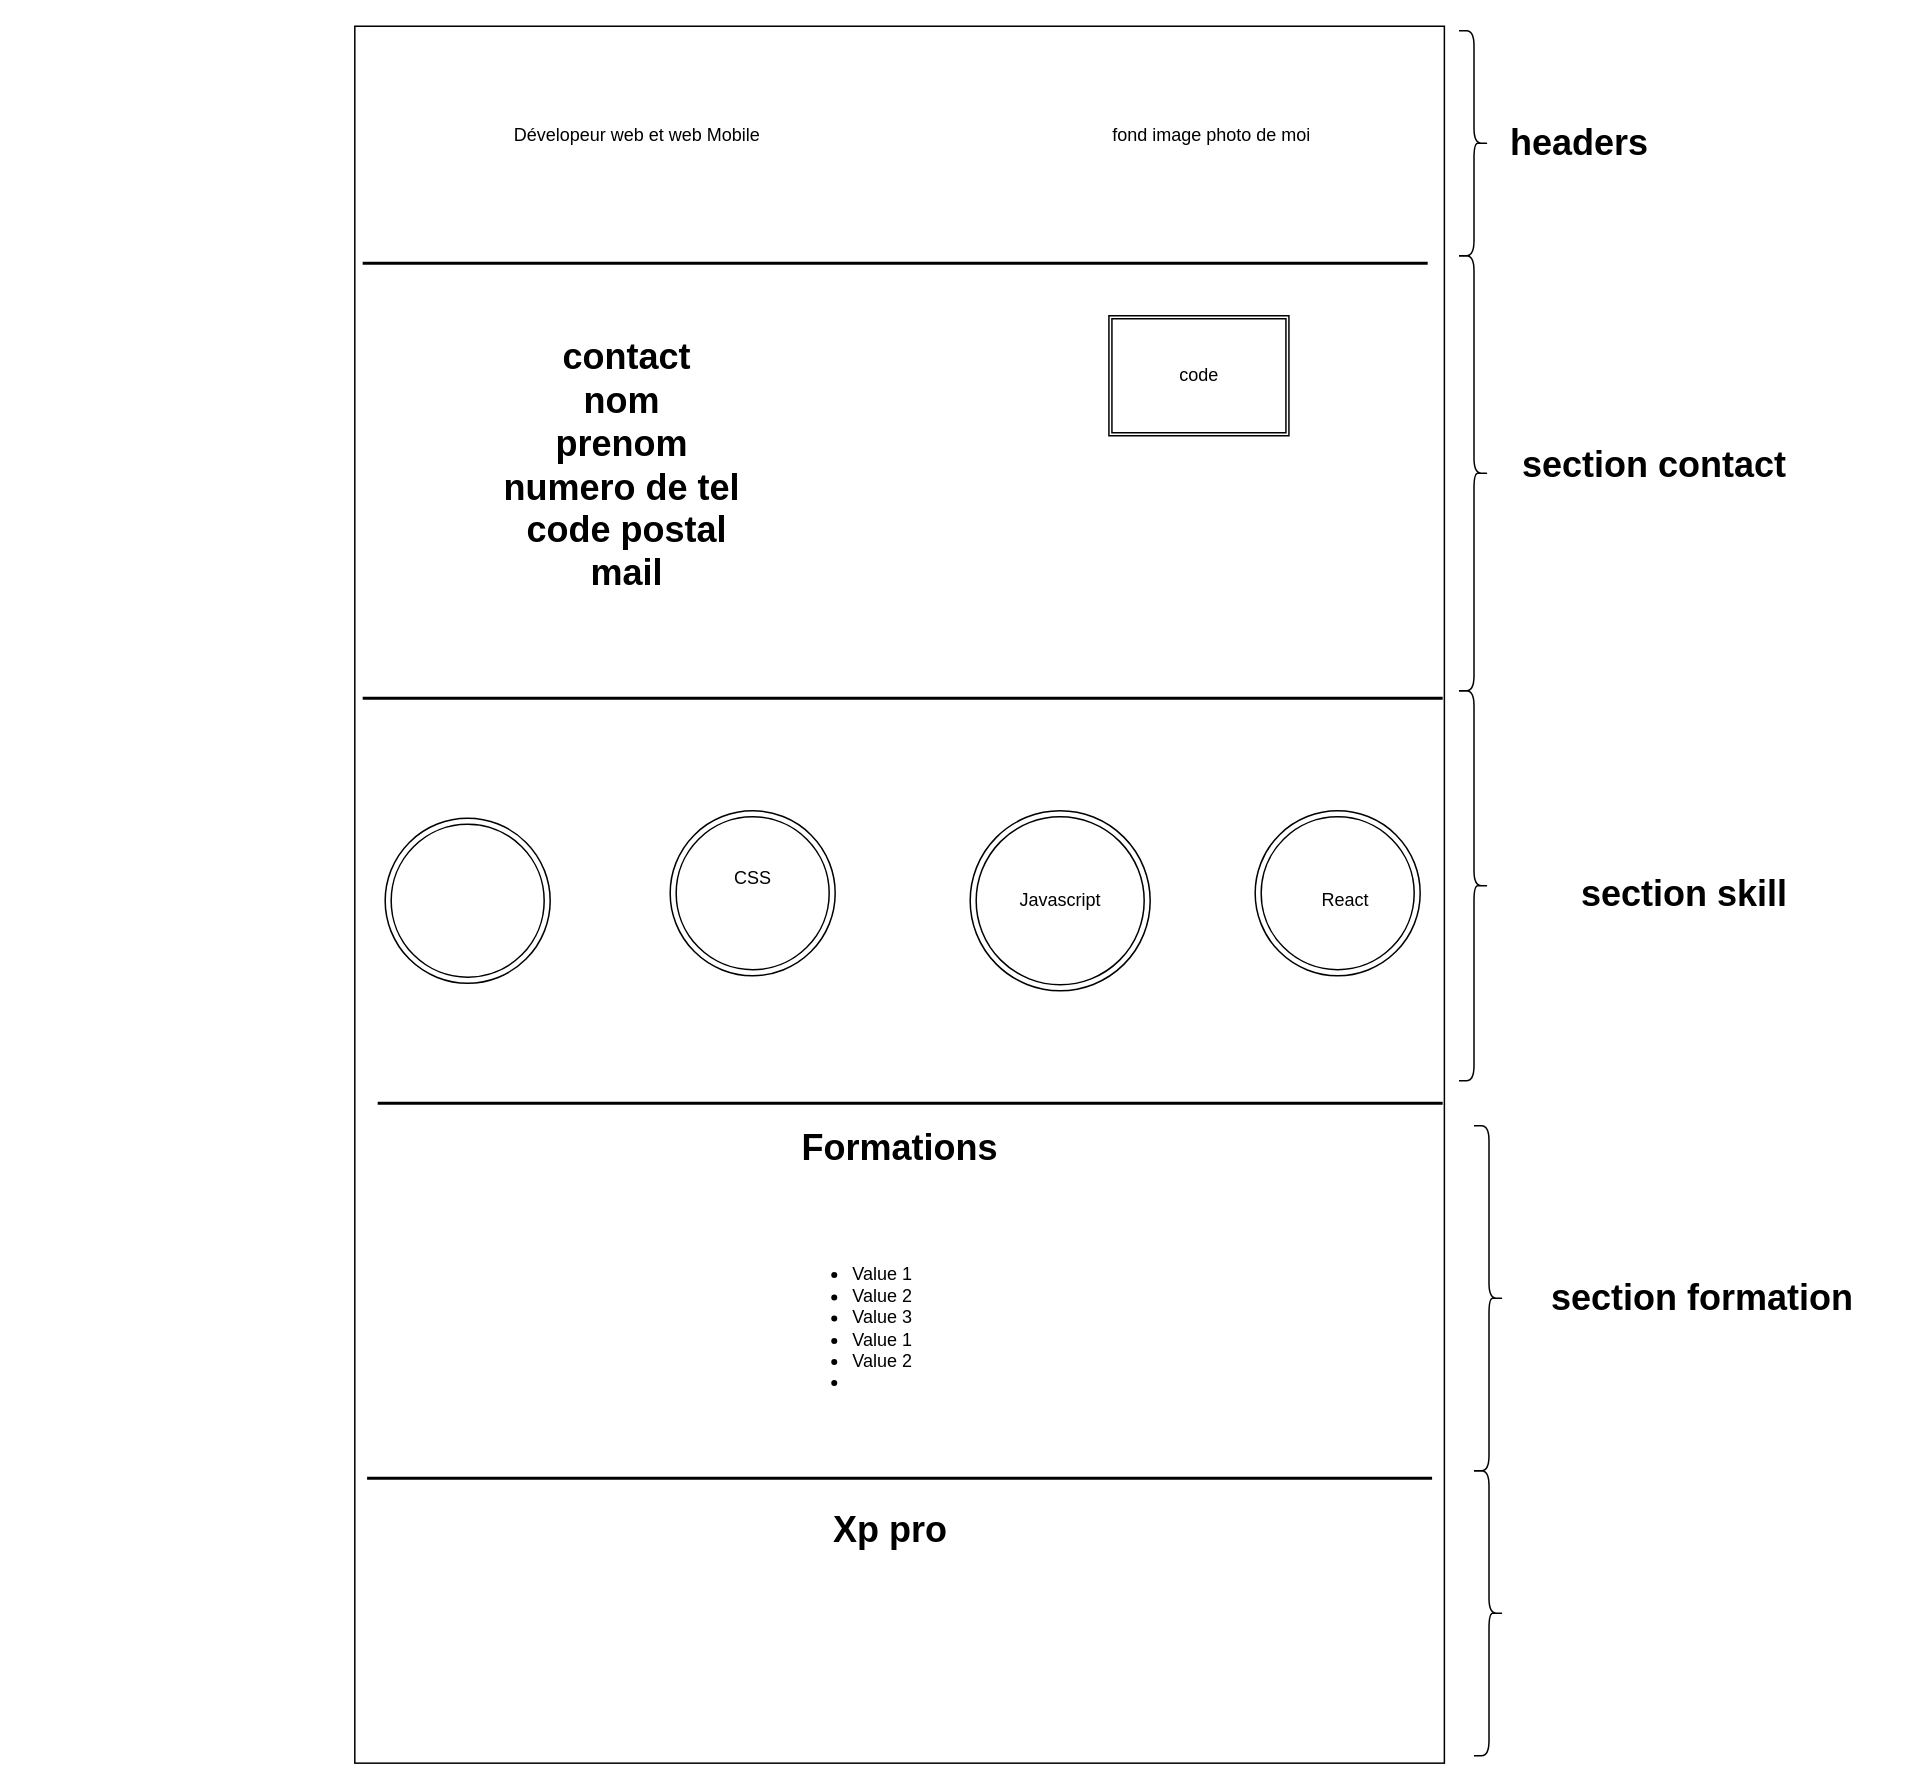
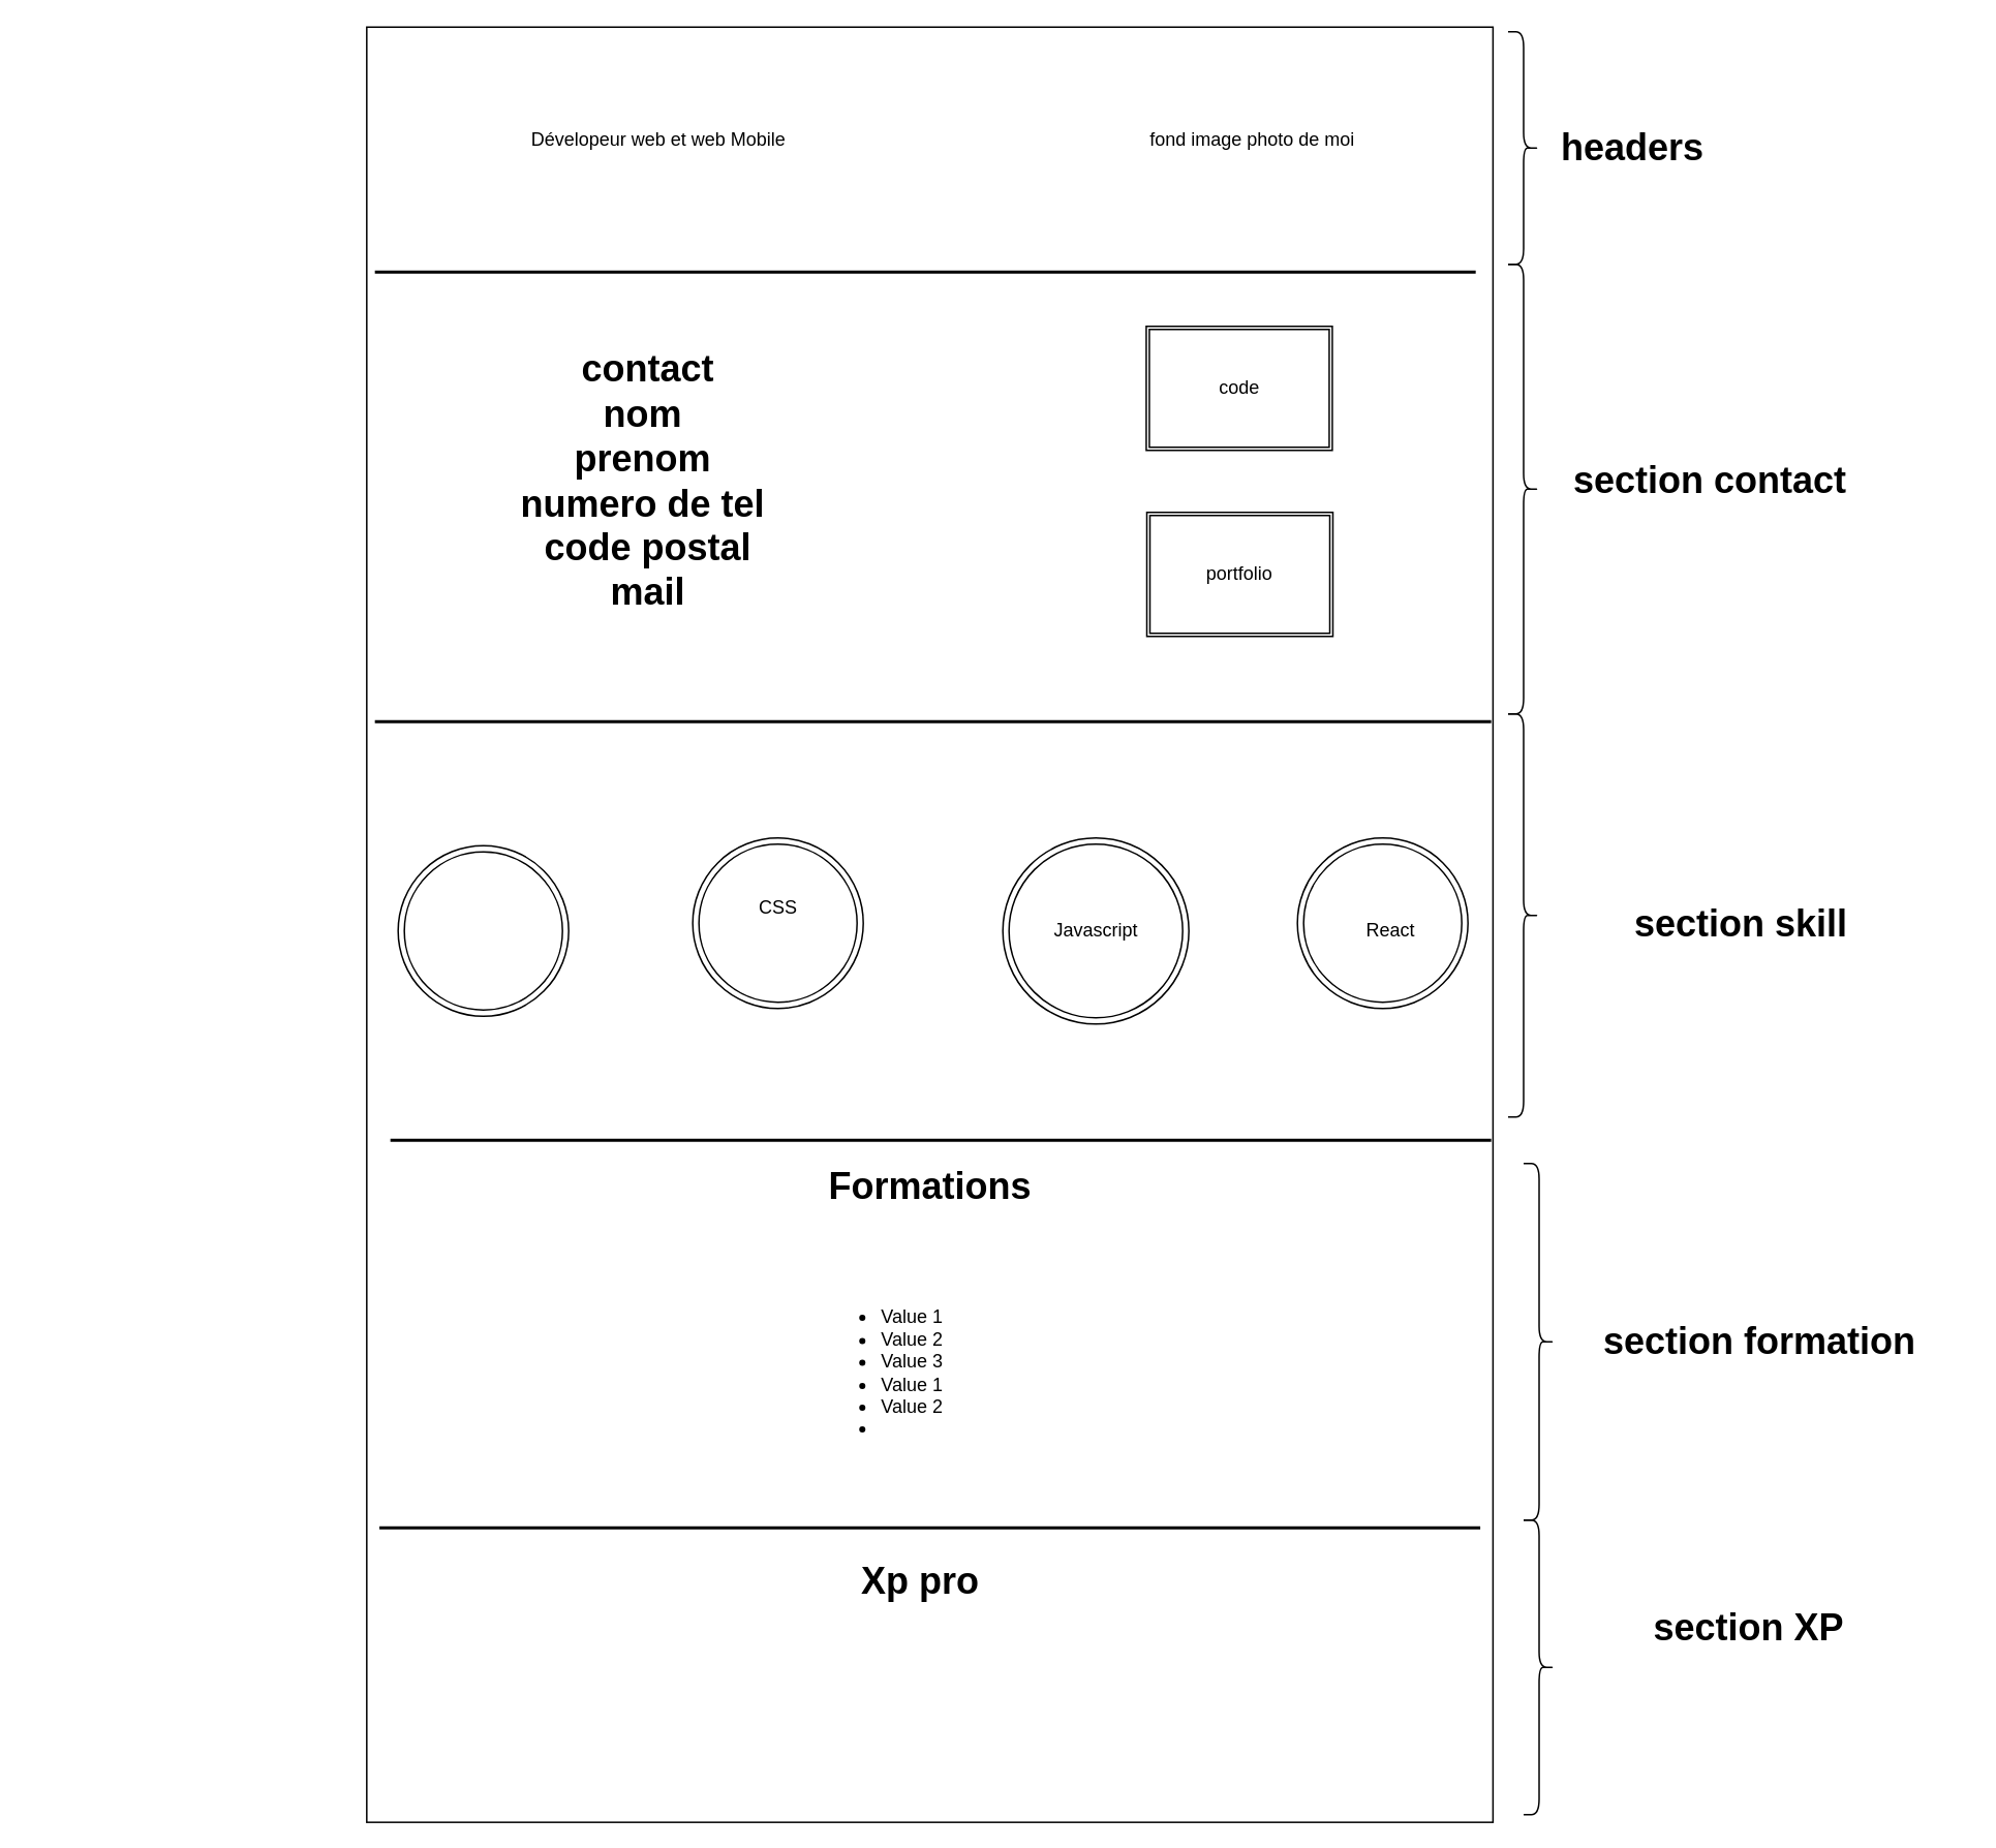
  <mxCell id="0" />
  <mxCell id="1" parent="0" />
  <mxCell id="2" value="" style="rounded=0;whiteSpace=wrap;html=1;rotation=90;" parent="1" vertex="1"><mxGeometry x="20.09" y="232.78" width="1157.94" height="726.37" as="geometry" /></mxCell>
  <mxCell id="3" value="Dévelopeur web et web Mobile&amp;nbsp;" style="text;html=1;strokeColor=none;fillColor=none;align=center;verticalAlign=middle;whiteSpace=wrap;rounded=0;" vertex="1" parent="1"><mxGeometry x="291.12" y="75" width="270" height="30" as="geometry" /></mxCell>
  <mxCell id="4" value="fond image photo de moi&amp;nbsp;&lt;br&gt;" style="text;html=1;strokeColor=none;fillColor=none;align=center;verticalAlign=middle;whiteSpace=wrap;rounded=0;" vertex="1" parent="1"><mxGeometry x="738.62" y="50" width="140" height="80" as="geometry" /></mxCell>
  <mxCell id="5" value="" style="line;strokeWidth=2;html=1;" vertex="1" parent="1"><mxGeometry x="241.12" y="170" width="710" height="10" as="geometry" /></mxCell>
  <mxCell id="6" value="" style="line;strokeWidth=2;html=1;" vertex="1" parent="1"><mxGeometry x="241.12" y="460" width="720" height="10" as="geometry" /></mxCell>
  <mxCell id="7" value="" style="line;strokeWidth=2;html=1;" vertex="1" parent="1"><mxGeometry x="251.12" y="730" width="710" height="10" as="geometry" /></mxCell>
  <mxCell id="8" value="" style="ellipse;shape=doubleEllipse;whiteSpace=wrap;html=1;aspect=fixed;" vertex="1" parent="1"><mxGeometry x="256.12" y="545" width="110" height="110" as="geometry" /></mxCell>
  <mxCell id="9" value="" style="ellipse;shape=doubleEllipse;whiteSpace=wrap;html=1;aspect=fixed;" vertex="1" parent="1"><mxGeometry x="446.12" y="540" width="110" height="110" as="geometry" /></mxCell>
  <mxCell id="10" value="" style="ellipse;shape=doubleEllipse;whiteSpace=wrap;html=1;aspect=fixed;" vertex="1" parent="1"><mxGeometry x="646.12" y="540" width="120" height="120" as="geometry" /></mxCell>
  <mxCell id="11" value="" style="ellipse;shape=doubleEllipse;whiteSpace=wrap;html=1;aspect=fixed;" vertex="1" parent="1"><mxGeometry x="836.12" y="540" width="110" height="110" as="geometry" /></mxCell>
  <mxCell id="12" value="CSS" style="text;html=1;strokeColor=none;fillColor=none;align=center;verticalAlign=middle;whiteSpace=wrap;rounded=0;" vertex="1" parent="1"><mxGeometry x="458.62" y="570" width="85" height="30" as="geometry" /></mxCell>
  <mxCell id="13" value="Javascript" style="text;html=1;strokeColor=none;fillColor=none;align=center;verticalAlign=middle;whiteSpace=wrap;rounded=0;" vertex="1" parent="1"><mxGeometry x="663.62" y="585" width="85" height="30" as="geometry" /></mxCell>
  <mxCell id="14" value="React" style="text;html=1;strokeColor=none;fillColor=none;align=center;verticalAlign=middle;whiteSpace=wrap;rounded=0;" vertex="1" parent="1"><mxGeometry x="853.62" y="585" width="85" height="30" as="geometry" /></mxCell>
  <mxCell id="15" value="&lt;ul&gt;&lt;li&gt;Value 1&lt;/li&gt;&lt;li&gt;Value 2&lt;/li&gt;&lt;li&gt;Value 3&lt;/li&gt;&lt;li style=&quot;border-color: var(--border-color);&quot;&gt;Value 1&lt;/li&gt;&lt;li style=&quot;border-color: var(--border-color);&quot;&gt;Value 2&lt;/li&gt;&lt;li style=&quot;border-color: var(--border-color);&quot;&gt;&lt;br&gt;&lt;/li&gt;&lt;/ul&gt;" style="text;strokeColor=none;fillColor=none;html=1;whiteSpace=wrap;verticalAlign=middle;overflow=hidden;" vertex="1" parent="1"><mxGeometry x="526.12" y="780" width="160" height="210" as="geometry" /></mxCell>
  <mxCell id="16" value="&lt;br&gt;Formations" style="text;strokeColor=none;fillColor=none;html=1;fontSize=24;fontStyle=1;verticalAlign=middle;align=center;" vertex="1" parent="1"><mxGeometry x="519.06" y="720" width="160" height="60" as="geometry" /></mxCell>
  <mxCell id="17" value="Xp pro&amp;nbsp;" style="text;strokeColor=none;fillColor=none;html=1;fontSize=24;fontStyle=1;verticalAlign=middle;align=center;" vertex="1" parent="1"><mxGeometry x="516.12" y="990" width="160" height="60" as="geometry" /></mxCell>
  <mxCell id="18" value="" style="shape=curlyBracket;whiteSpace=wrap;html=1;rounded=1;flipH=1;labelPosition=right;verticalLabelPosition=middle;align=left;verticalAlign=middle;" vertex="1" parent="1"><mxGeometry x="972" y="20" width="20" height="150" as="geometry" /></mxCell>
  <mxCell id="19" value="headers" style="text;strokeColor=none;fillColor=none;html=1;fontSize=24;fontStyle=1;verticalAlign=middle;align=center;" vertex="1" parent="1"><mxGeometry x="1002" y="75" width="100" height="40" as="geometry" /></mxCell>
  <mxCell id="20" value="" style="shape=curlyBracket;whiteSpace=wrap;html=1;rounded=1;flipH=1;labelPosition=right;verticalLabelPosition=middle;align=left;verticalAlign=middle;" vertex="1" parent="1"><mxGeometry x="972" y="170" width="20" height="290" as="geometry" /></mxCell>
  <mxCell id="21" value="section skill" style="text;strokeColor=none;fillColor=none;html=1;fontSize=24;fontStyle=1;verticalAlign=middle;align=center;" vertex="1" parent="1"><mxGeometry x="1002" y="575.96" width="240" height="40" as="geometry" /></mxCell>
  <mxCell id="22" value="" style="shape=curlyBracket;whiteSpace=wrap;html=1;rounded=1;flipH=1;labelPosition=right;verticalLabelPosition=middle;align=left;verticalAlign=middle;" vertex="1" parent="1"><mxGeometry x="972" y="460" width="20" height="260" as="geometry" /></mxCell>
  <mxCell id="23" value="section formation" style="text;strokeColor=none;fillColor=none;html=1;fontSize=24;fontStyle=1;verticalAlign=middle;align=center;" vertex="1" parent="1"><mxGeometry x="1002" y="845" width="263" height="40" as="geometry" /></mxCell>
  <mxCell id="24" value="" style="shape=curlyBracket;whiteSpace=wrap;html=1;rounded=1;flipH=1;labelPosition=right;verticalLabelPosition=middle;align=left;verticalAlign=middle;" vertex="1" parent="1"><mxGeometry x="982" y="750" width="20" height="230" as="geometry" /></mxCell>
+ <mxCell id="25" value="section XP" style="text;strokeColor=none;fillColor=none;html=1;fontSize=24;fontStyle=1;verticalAlign=middle;align=center;" vertex="1" parent="1"><mxGeometry x="1012" y="1030" width="230" height="40" as="geometry" /></mxCell>
  <mxCell id="26" value="" style="line;strokeWidth=2;html=1;" vertex="1" parent="1"><mxGeometry x="244.06" y="980" width="710" height="10" as="geometry" /></mxCell>
  <mxCell id="27" value="" style="shape=curlyBracket;whiteSpace=wrap;html=1;rounded=1;flipH=1;labelPosition=right;verticalLabelPosition=middle;align=left;verticalAlign=middle;" vertex="1" parent="1"><mxGeometry x="982" y="980" width="20" height="190" as="geometry" /></mxCell>
  <mxCell id="28" value="section contact" style="text;strokeColor=none;fillColor=none;html=1;fontSize=24;fontStyle=1;verticalAlign=middle;align=center;" vertex="1" parent="1"><mxGeometry x="982" y="290" width="240" height="40" as="geometry" /></mxCell>
  <mxCell id="29" value="contact&lt;br&gt;nom&amp;nbsp;&lt;br&gt;prenom&amp;nbsp;&lt;br&gt;numero de tel&amp;nbsp;&lt;br&gt;code postal&lt;br&gt;mail" style="text;strokeColor=none;fillColor=none;html=1;fontSize=24;fontStyle=1;verticalAlign=middle;align=center;" vertex="1" parent="1"><mxGeometry x="332" y="205" width="170.88" height="210" as="geometry" /></mxCell>
  <mxCell id="30" value="code" style="shape=ext;double=1;rounded=0;whiteSpace=wrap;html=1;" vertex="1" parent="1"><mxGeometry x="738.62" y="210" width="120" height="80" as="geometry" /></mxCell>
+ <mxCell id="31" value="portfolio" style="shape=ext;double=1;rounded=0;whiteSpace=wrap;html=1;" vertex="1" parent="1"><mxGeometry x="739" y="330" width="120" height="80" as="geometry" /></mxCell>
